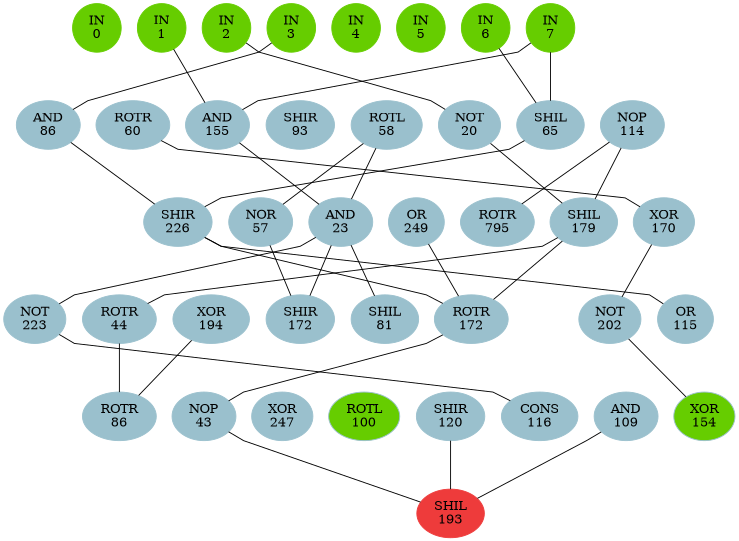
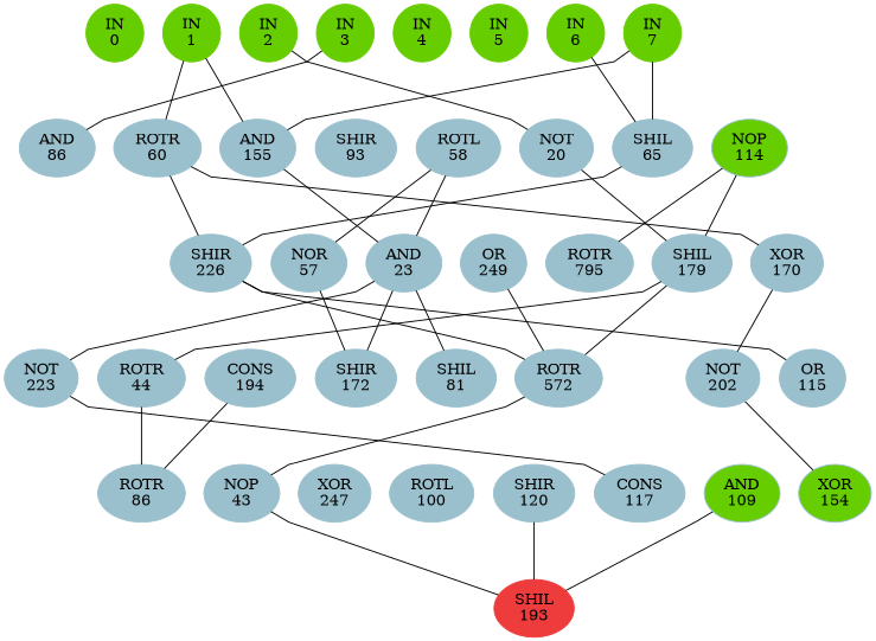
  graph {
    ordering=out
    rankdir=BT
    ranksep=0.75
    splines=polyline
    node [color=lightblue3 style=filled]
    edge [style=invis]
    n1 [color=chartreuse3 label="IN\n0"]
    n2 [color=chartreuse3 label="IN\n1"]
    n3 [color=chartreuse3 label="IN\n2"]
    n4 [color=chartreuse3 label="IN\n3"]
    n5 [color=chartreuse3 label="IN\n4"]
    n6 [color=chartreuse3 label="IN\n5"]
    n7 [color=chartreuse3 label="IN\n6"]
    n8 [color=chartreuse3 label="IN\n7"]
    n9 [label="AND\n86"]
    n10 [label="ROTR\n60"]
    n11 [label="AND\n155"]
    n12 [label="SHIR\n93"]
    n13 [label="ROTL\n58"]
    n14 [label="NOT\n20"]
    n15 [label="SHIL\n65"]
-   n16 [label="NOP\n114"]
+   n16 [label="NOP\n114" fillcolor=chartreuse3]
    n17 [label="SHIR\n226"]
    n18 [label="NOR\n57"]
    n19 [label="OR\n249"]
    n20 [label="AND\n23"]
    n21 [label="ROTR\n795"]
    n22 [label="SHIL\n179"]
    n23 [label="XOR\n170"]
    n24 [label="NOT\n223"]
    n25 [label="ROTR\n44"]
-   n26 [label="XOR\n194"]
+   n26 [label="CONS\n194"]
    n27 [label="SHIR\n172"]
    n28 [label="SHIL\n81"]
-   n29 [label="ROTR\n172"]
+   n29 [label="ROTR\n572"]
    n30 [label="NOT\n202"]
    n31 [label="OR\n115"]
    n32 [label="ROTR\n86"]
    n33 [label="NOP\n43"]
    n34 [label="XOR\n247"]
-   n35 [label="ROTL\n100" fillcolor=chartreuse3]
+   n35 [label="ROTL\n100"]
    n36 [label="SHIR\n120"]
-   n37 [label="CONS\n116"]
-   n38 [label="AND\n109"]
+   n37 [label="CONS\n117"]
+   n38 [label="AND\n109" fillcolor=chartreuse3]
    n39 [fillcolor=chartreuse3 label="XOR\n154"]
    n40 [color=brown2 label="SHIL\n193"]
    subgraph sub_1 {
      rank=same
      n1
      n2
      n3
      n4
      n5
      n6
      n7
      n8
    }
    subgraph sub_2 {
      rank=same
      n9
      n10
      n11
      n12
      n13
      n14
      n15
      n16
    }
    subgraph sub_3 {
      rank=same
      n17
      n18
      n19
      n20
      n21
      n22
      n23
    }
    subgraph sub_4 {
      rank=same
      n24
      n25
      n26
      n27
      n28
      n29
      n30
      n31
    }
    subgraph sub_5 {
      rank=same
      n32
      n33
      n34
      n35
      n36
      n37
      n38
      n39
    }
    subgraph sub_6 {
      rank=same
      n40
    }
    n1 -- n2
    n2 -- n3
    n3 -- n4
    n4 -- n5
    n5 -- n6
    n6 -- n7
    n7 -- n8
    n9 -- n4 [style=solid]
    n9 -- n10
+   n10 -- n2 [style=solid]
    n10 -- n11
    n11 -- n2 [style=solid]
    n11 -- n8 [style=solid]
    n11 -- n12
    n12 -- n13
    n13 -- n14
    n14 -- n3 [style=solid]
    n14 -- n15
    n15 -- n7 [style=solid]
    n15 -- n8 [style=solid]
    n15 -- n16
-   n17 -- n9 [style=solid]
+   n17 -- n10 [style=solid]
    n17 -- n15 [style=solid]
    n17 -- n18
    n18 -- n13 [style=solid]
    n18 -- n19
    n19 -- n20
    n20 -- n11 [style=solid]
    n20 -- n13 [style=solid]
    n21 -- n16 [style=solid]
    n21 -- n22
    n22 -- n14 [style=solid]
    n22 -- n16 [style=solid]
    n22 -- n23
    n23 -- n10 [style=solid]
    n24 -- n20 [style=solid]
    n24 -- n25
    n25 -- n22 [style=solid]
    n25 -- n26
    n26 -- n27
    n27 -- n18 [style=solid]
    n27 -- n20 [style=solid]
    n27 -- n28
    n28 -- n20 [style=solid]
    n28 -- n29
    n29 -- n17 [style=solid]
    n29 -- n19 [style=solid]
    n29 -- n22 [style=solid]
    n29 -- n30
    n30 -- n23 [style=solid]
    n30 -- n31
    n31 -- n17 [style=solid]
    n32 -- n25 [style=solid]
    n32 -- n26 [style=solid]
    n32 -- n33
    n33 -- n29 [style=solid]
    n33 -- n34
    n34 -- n35
    n35 -- n36
    n36 -- n37
    n37 -- n24 [style=solid]
    n37 -- n38
    n38 -- n39
    n39 -- n30 [style=solid]
    n40 -- n33 [style=solid]
    n40 -- n36 [style=solid]
    n40 -- n38 [style=solid]
    n40 -- n40
  }
